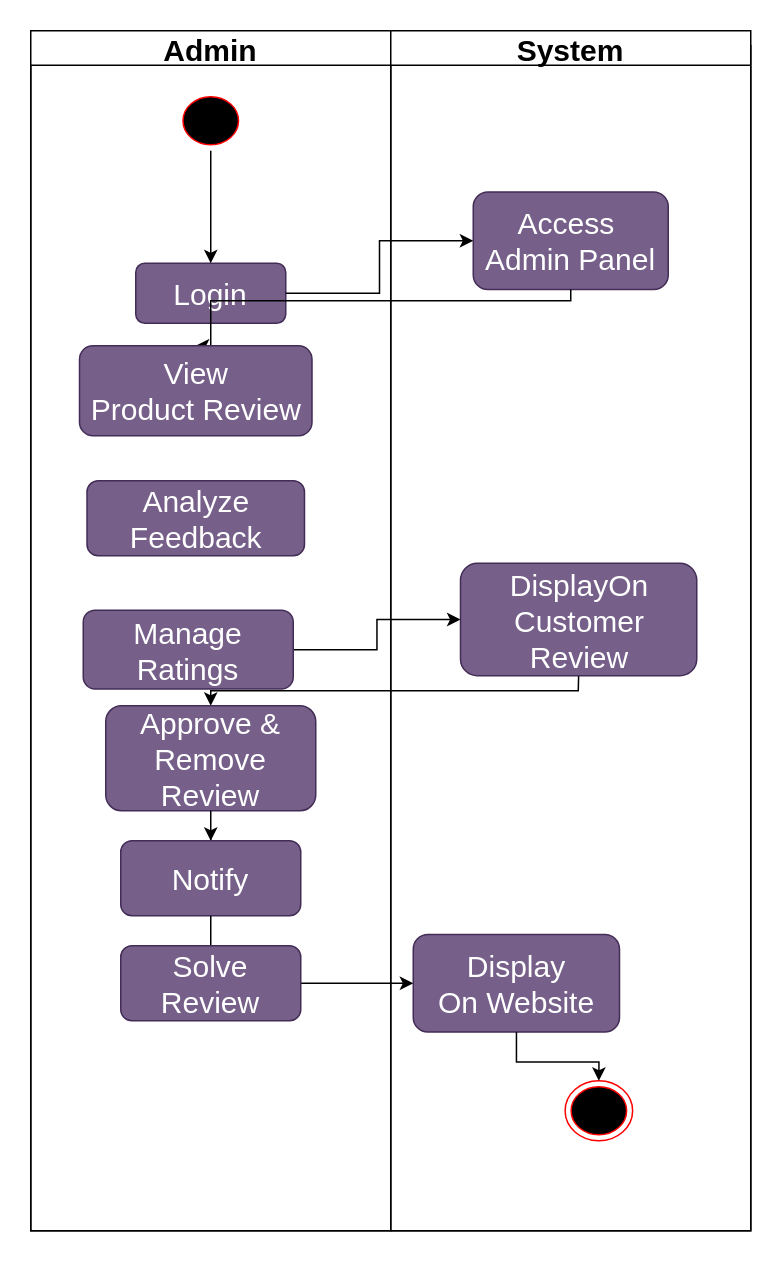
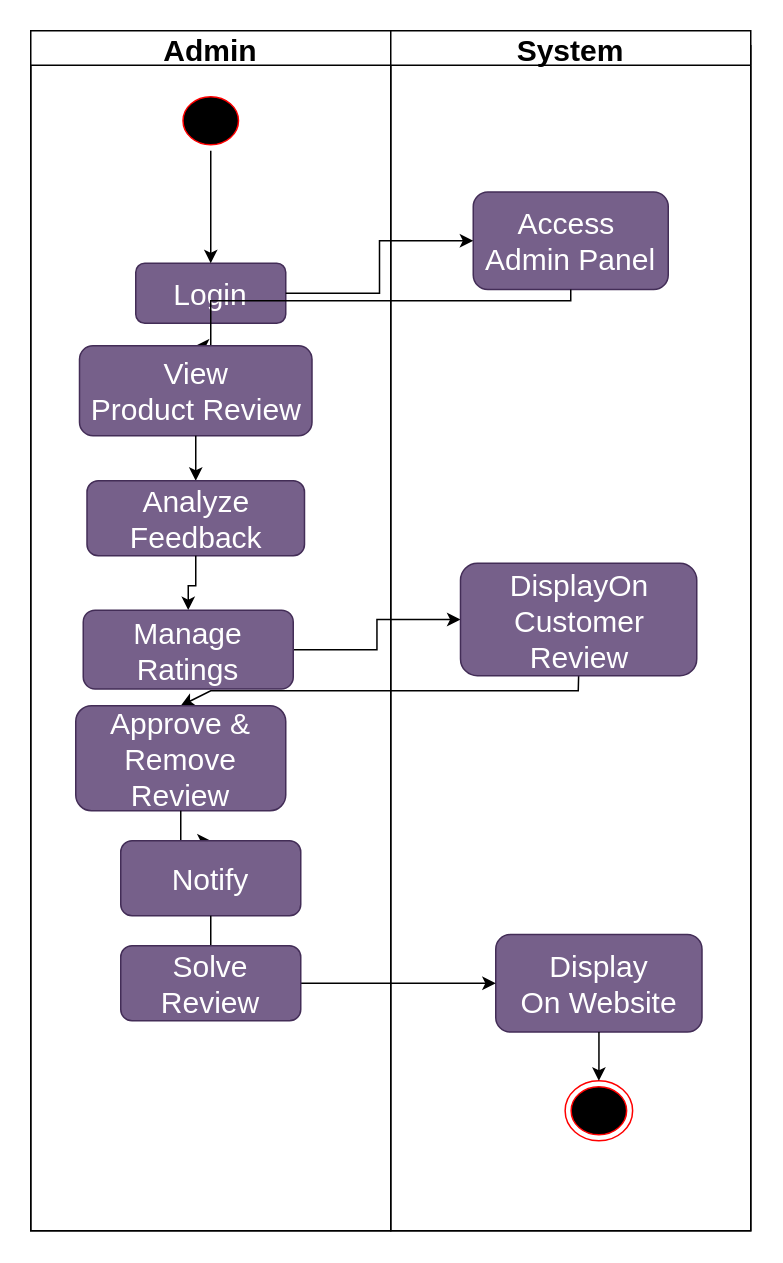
  <mxCell id="0" />
  <mxCell id="1" parent="0" />
  <mxCell id="2" value="" style="group" vertex="1" connectable="0" parent="1"><mxGeometry x="20" y="20" width="480" height="800" as="geometry" /></mxCell>
  <mxCell id="3" value="" style="rounded=0;whiteSpace=wrap;html=1;" parent="2" vertex="1"><mxGeometry y="10" width="480" height="790" as="geometry" /></mxCell>
  <mxCell id="4" value="Admin" style="swimlane;fontSize=20;" parent="2" vertex="1"><mxGeometry width="240" height="800" as="geometry" /></mxCell>
  <mxCell id="5" value="Login" style="rounded=1;whiteSpace=wrap;html=1;fontSize=20;fillColor=#76608a;fontColor=#ffffff;strokeColor=#432D57;" parent="4" vertex="1"><mxGeometry x="70" y="155" width="100" height="40" as="geometry" /></mxCell>
  <mxCell id="6" value="System" style="swimlane;fontSize=20;" parent="2" vertex="1"><mxGeometry x="240" width="240" height="800" as="geometry" /></mxCell>
  <mxCell id="7" value="Access&amp;nbsp;&lt;br style=&quot;font-size: 20px;&quot;&gt;Admin Panel" style="rounded=1;whiteSpace=wrap;html=1;fontSize=20;fillColor=#76608a;fontColor=#ffffff;strokeColor=#432D57;" parent="6" vertex="1"><mxGeometry x="55" y="107.5" width="130" height="65" as="geometry" /></mxCell>
- <mxCell id="8" value="Display&lt;br style=&quot;font-size: 20px;&quot;&gt;On Website" style="rounded=1;whiteSpace=wrap;html=1;fontSize=20;fillColor=#76608a;fontColor=#ffffff;strokeColor=#432D57;" parent="6" vertex="1"><mxGeometry x="15" y="602.5" width="137.5" height="65" as="geometry" /></mxCell>
+ <mxCell id="8" value="Display&lt;br style=&quot;font-size: 20px;&quot;&gt;On Website" style="rounded=1;whiteSpace=wrap;html=1;fontSize=20;fillColor=#76608a;fontColor=#ffffff;strokeColor=#432D57;" parent="6" vertex="1"><mxGeometry x="70" y="602.5" width="137.5" height="65" as="geometry" /></mxCell>
  <mxCell id="9" style="edgeStyle=orthogonalEdgeStyle;rounded=0;orthogonalLoop=1;jettySize=auto;html=1;entryX=0;entryY=0.5;entryDx=0;entryDy=0;" parent="2" source="5" target="7" edge="1"><mxGeometry relative="1" as="geometry" /></mxCell>
  <mxCell id="10" style="edgeStyle=orthogonalEdgeStyle;rounded=0;orthogonalLoop=1;jettySize=auto;html=1;entryX=0.5;entryY=0;entryDx=0;entryDy=0;" parent="2" source="7" target="14" edge="1"><mxGeometry relative="1" as="geometry"><Array as="points"><mxPoint x="360" y="180" /><mxPoint x="120" y="180" /></Array></mxGeometry></mxCell>
  <mxCell id="11" style="edgeStyle=orthogonalEdgeStyle;rounded=0;orthogonalLoop=1;jettySize=auto;html=1;entryX=0;entryY=0.5;entryDx=0;entryDy=0;" parent="2" source="18" target="26" edge="1"><mxGeometry relative="1" as="geometry" /></mxCell>
  <mxCell id="12" style="edgeStyle=orthogonalEdgeStyle;rounded=0;orthogonalLoop=1;jettySize=auto;html=1;" parent="2" source="23" target="8" edge="1"><mxGeometry relative="1" as="geometry" /></mxCell>
  <mxCell id="13" value="" style="endArrow=classic;html=1;rounded=0;exitX=0.5;exitY=1;exitDx=0;exitDy=0;entryX=0.5;entryY=0;entryDx=0;entryDy=0;" parent="2" source="26" target="19" edge="1"><mxGeometry width="50" height="50" relative="1" as="geometry"><mxPoint x="180" y="590" as="sourcePoint" /><mxPoint x="120" y="440" as="targetPoint" /><Array as="points"><mxPoint x="365" y="440" /><mxPoint x="120" y="440" /></Array></mxGeometry></mxCell>
  <mxCell id="14" value="View&lt;br style=&quot;font-size: 20px;&quot;&gt;Product Review" style="rounded=1;whiteSpace=wrap;html=1;fontSize=20;fillColor=#76608a;fontColor=#ffffff;strokeColor=#432D57;" parent="2" vertex="1"><mxGeometry x="32.5" y="210" width="155" height="60" as="geometry" /></mxCell>
+ <mxCell id="15" style="edgeStyle=orthogonalEdgeStyle;rounded=0;orthogonalLoop=1;jettySize=auto;html=1;entryX=0.5;entryY=0;entryDx=0;entryDy=0;" parent="2" source="14" target="16" edge="1"><mxGeometry relative="1" as="geometry" /></mxCell>
  <mxCell id="16" value="Analyze&lt;br style=&quot;font-size: 20px;&quot;&gt;Feedback" style="rounded=1;whiteSpace=wrap;html=1;fontSize=20;fillColor=#76608a;fontColor=#ffffff;strokeColor=#432D57;" parent="2" vertex="1"><mxGeometry x="37.5" y="300" width="145" height="50" as="geometry" /></mxCell>
+ <mxCell id="17" style="edgeStyle=orthogonalEdgeStyle;rounded=0;orthogonalLoop=1;jettySize=auto;html=1;entryX=0.5;entryY=0;entryDx=0;entryDy=0;" parent="2" source="16" target="18" edge="1"><mxGeometry relative="1" as="geometry" /></mxCell>
  <mxCell id="18" value="Manage Ratings" style="rounded=1;whiteSpace=wrap;html=1;fontSize=20;fillColor=#76608a;fontColor=#ffffff;strokeColor=#432D57;" parent="2" vertex="1"><mxGeometry x="35" y="386.25" width="140" height="52.5" as="geometry" /></mxCell>
- <mxCell id="19" value="Approve &amp;amp; Remove Review" style="rounded=1;whiteSpace=wrap;html=1;fontSize=20;fillColor=#76608a;fontColor=#ffffff;strokeColor=#432D57;" parent="2" vertex="1"><mxGeometry x="50" y="450" width="140" height="70" as="geometry" /></mxCell>
+ <mxCell id="19" value="Approve &amp;amp; Remove Review" style="rounded=1;whiteSpace=wrap;html=1;fontSize=20;fillColor=#76608a;fontColor=#ffffff;strokeColor=#432D57;" parent="2" vertex="1"><mxGeometry x="30" y="450" width="140" height="70" as="geometry" /></mxCell>
  <mxCell id="20" style="edgeStyle=orthogonalEdgeStyle;rounded=0;orthogonalLoop=1;jettySize=auto;html=1;entryX=0.5;entryY=0;entryDx=0;entryDy=0;" parent="2" source="19" target="21" edge="1"><mxGeometry relative="1" as="geometry" /></mxCell>
  <mxCell id="21" value="Notify" style="rounded=1;whiteSpace=wrap;html=1;fontSize=20;fillColor=#76608a;fontColor=#ffffff;strokeColor=#432D57;" parent="2" vertex="1"><mxGeometry x="60" y="540" width="120" height="50" as="geometry" /></mxCell>
  <mxCell id="22" style="edgeStyle=orthogonalEdgeStyle;rounded=0;orthogonalLoop=1;jettySize=auto;html=1;entryX=0.5;entryY=0;entryDx=0;entryDy=0;endArrow=none;" parent="2" source="21" target="23" edge="1"><mxGeometry relative="1" as="geometry" /></mxCell>
  <mxCell id="23" value="Solve Review" style="rounded=1;whiteSpace=wrap;html=1;fontSize=20;fillColor=#76608a;fontColor=#ffffff;strokeColor=#432D57;" parent="2" vertex="1"><mxGeometry x="60" y="610" width="120" height="50" as="geometry" /></mxCell>
  <mxCell id="24" value="" style="ellipse;html=1;shape=endState;fillColor=#000000;strokeColor=#ff0000;" parent="2" vertex="1"><mxGeometry x="356.25" y="700" width="45" height="40" as="geometry" /></mxCell>
  <mxCell id="25" style="edgeStyle=orthogonalEdgeStyle;rounded=0;orthogonalLoop=1;jettySize=auto;html=1;entryX=0.5;entryY=0;entryDx=0;entryDy=0;" parent="2" source="8" target="24" edge="1"><mxGeometry relative="1" as="geometry" /></mxCell>
  <mxCell id="26" value="DisplayOn&lt;br style=&quot;font-size: 20px;&quot;&gt;Customer Review" style="rounded=1;whiteSpace=wrap;html=1;fontSize=20;fillColor=#76608a;fontColor=#ffffff;strokeColor=#432D57;" parent="2" vertex="1"><mxGeometry x="286.5" y="355" width="157.5" height="75" as="geometry" /></mxCell>
  <mxCell id="27" value="" style="ellipse;html=1;shape=startState;fillColor=#000000;strokeColor=#ff0000;" parent="2" vertex="1"><mxGeometry x="97.5" y="40" width="45" height="40" as="geometry" /></mxCell>
  <mxCell id="28" style="edgeStyle=orthogonalEdgeStyle;rounded=0;orthogonalLoop=1;jettySize=auto;html=1;entryX=0.5;entryY=0;entryDx=0;entryDy=0;" parent="2" source="27" target="5" edge="1"><mxGeometry relative="1" as="geometry" /></mxCell>
